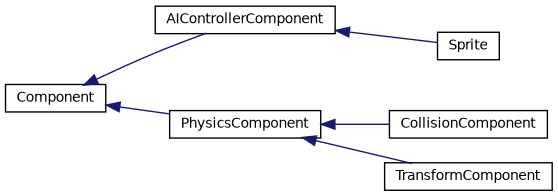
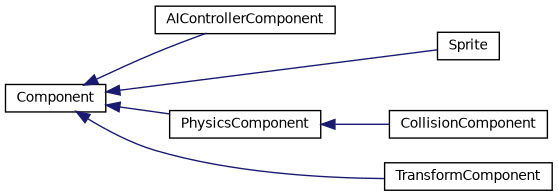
  digraph {
    rankdir=LR
    node [color=black fillcolor=white fontname=Helvetica fontsize=10 shape=record style=filled]
    edge [color=midnightblue dir=back fontname=Helvetica fontsize=10 labelfontname=Helvetica labelfontsize=10 style=solid]
    n1 [height=0.2 label=Component width=0.4]
    n2 [height=0.2 label=AIControllerComponent width=0.4]
    n3 [height=0.2 label=PhysicsComponent width=0.4]
    n4 [height=0.2 label=Sprite width=0.4]
    n5 [height=0.2 label=TransformComponent width=0.4]
    n6 [height=0.2 label=CollisionComponent width=0.4]
    n1 -> n2
    n1 -> n3
-   n2 -> n4
-   n3 -> n5
+   n1 -> n4
+   n1 -> n5
    n3 -> n6
  }
